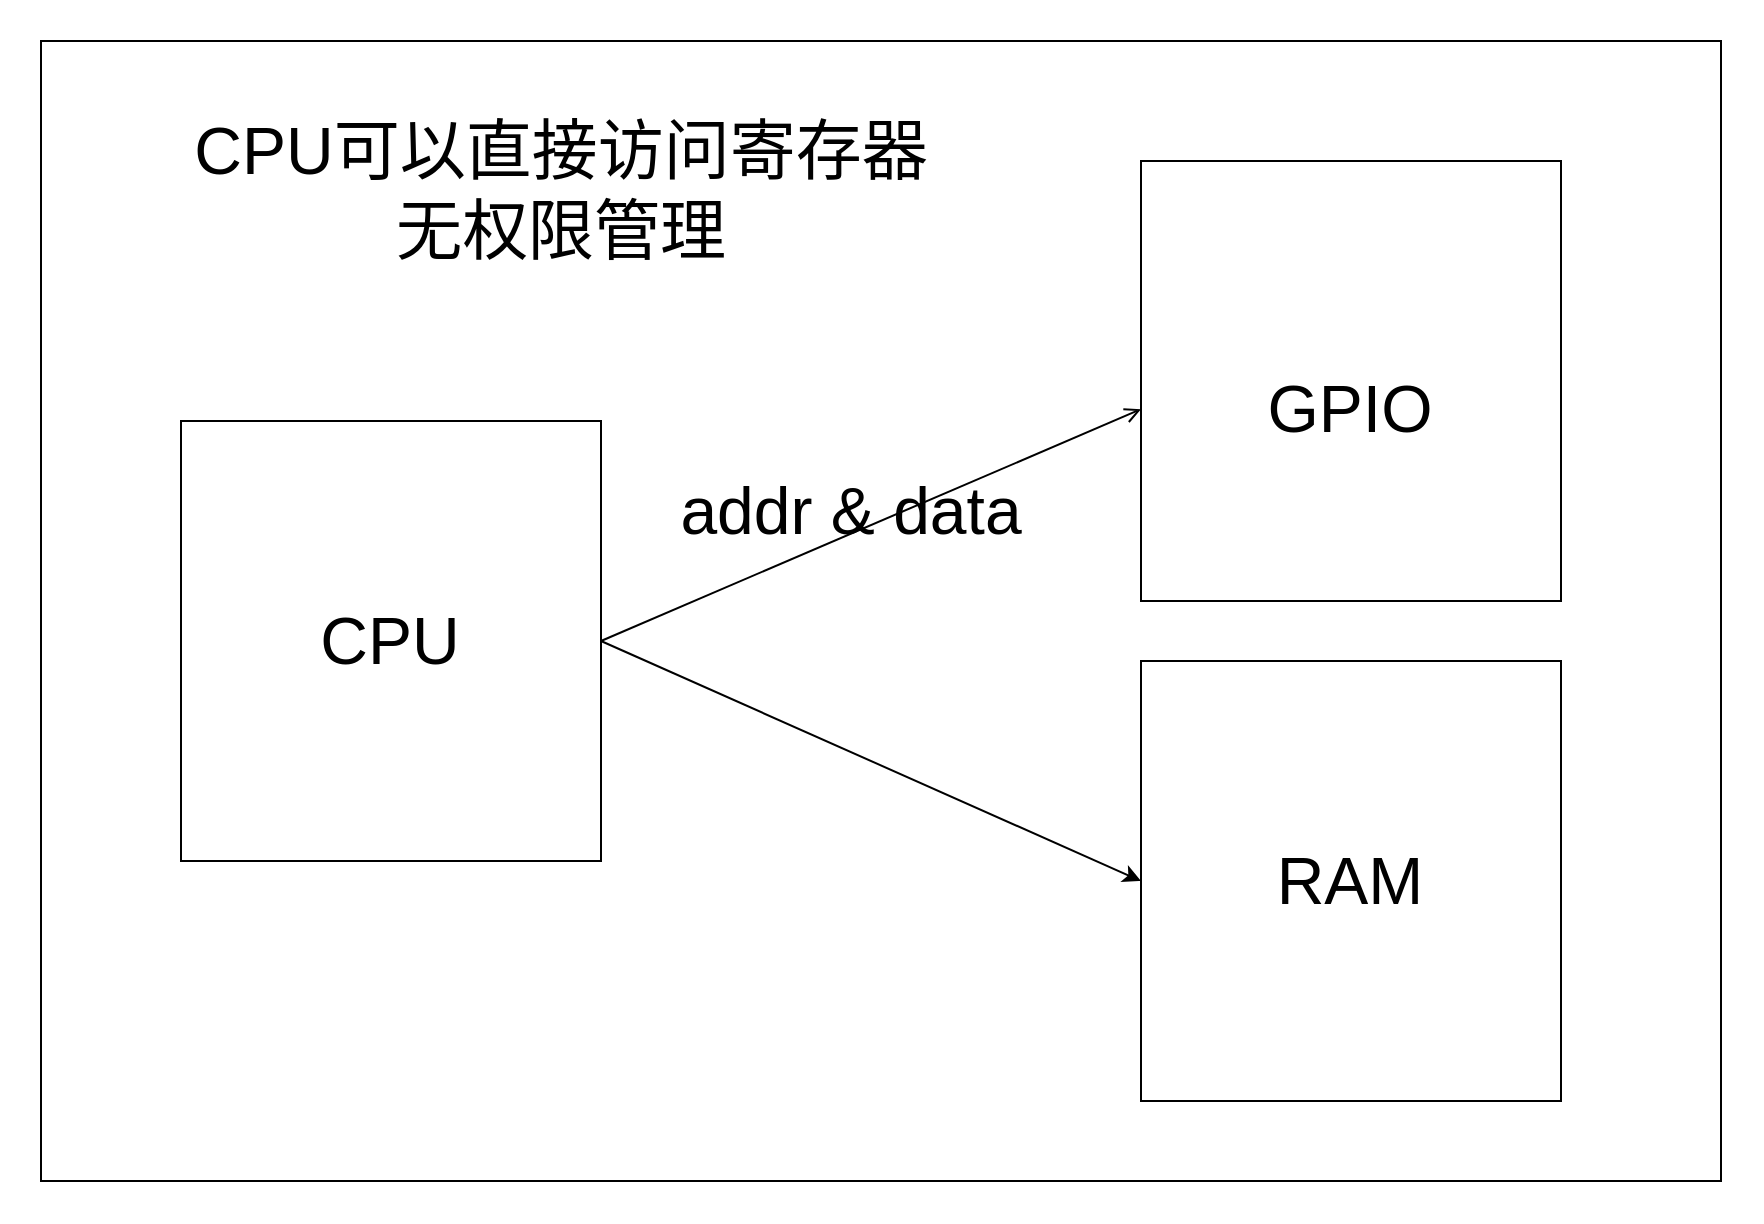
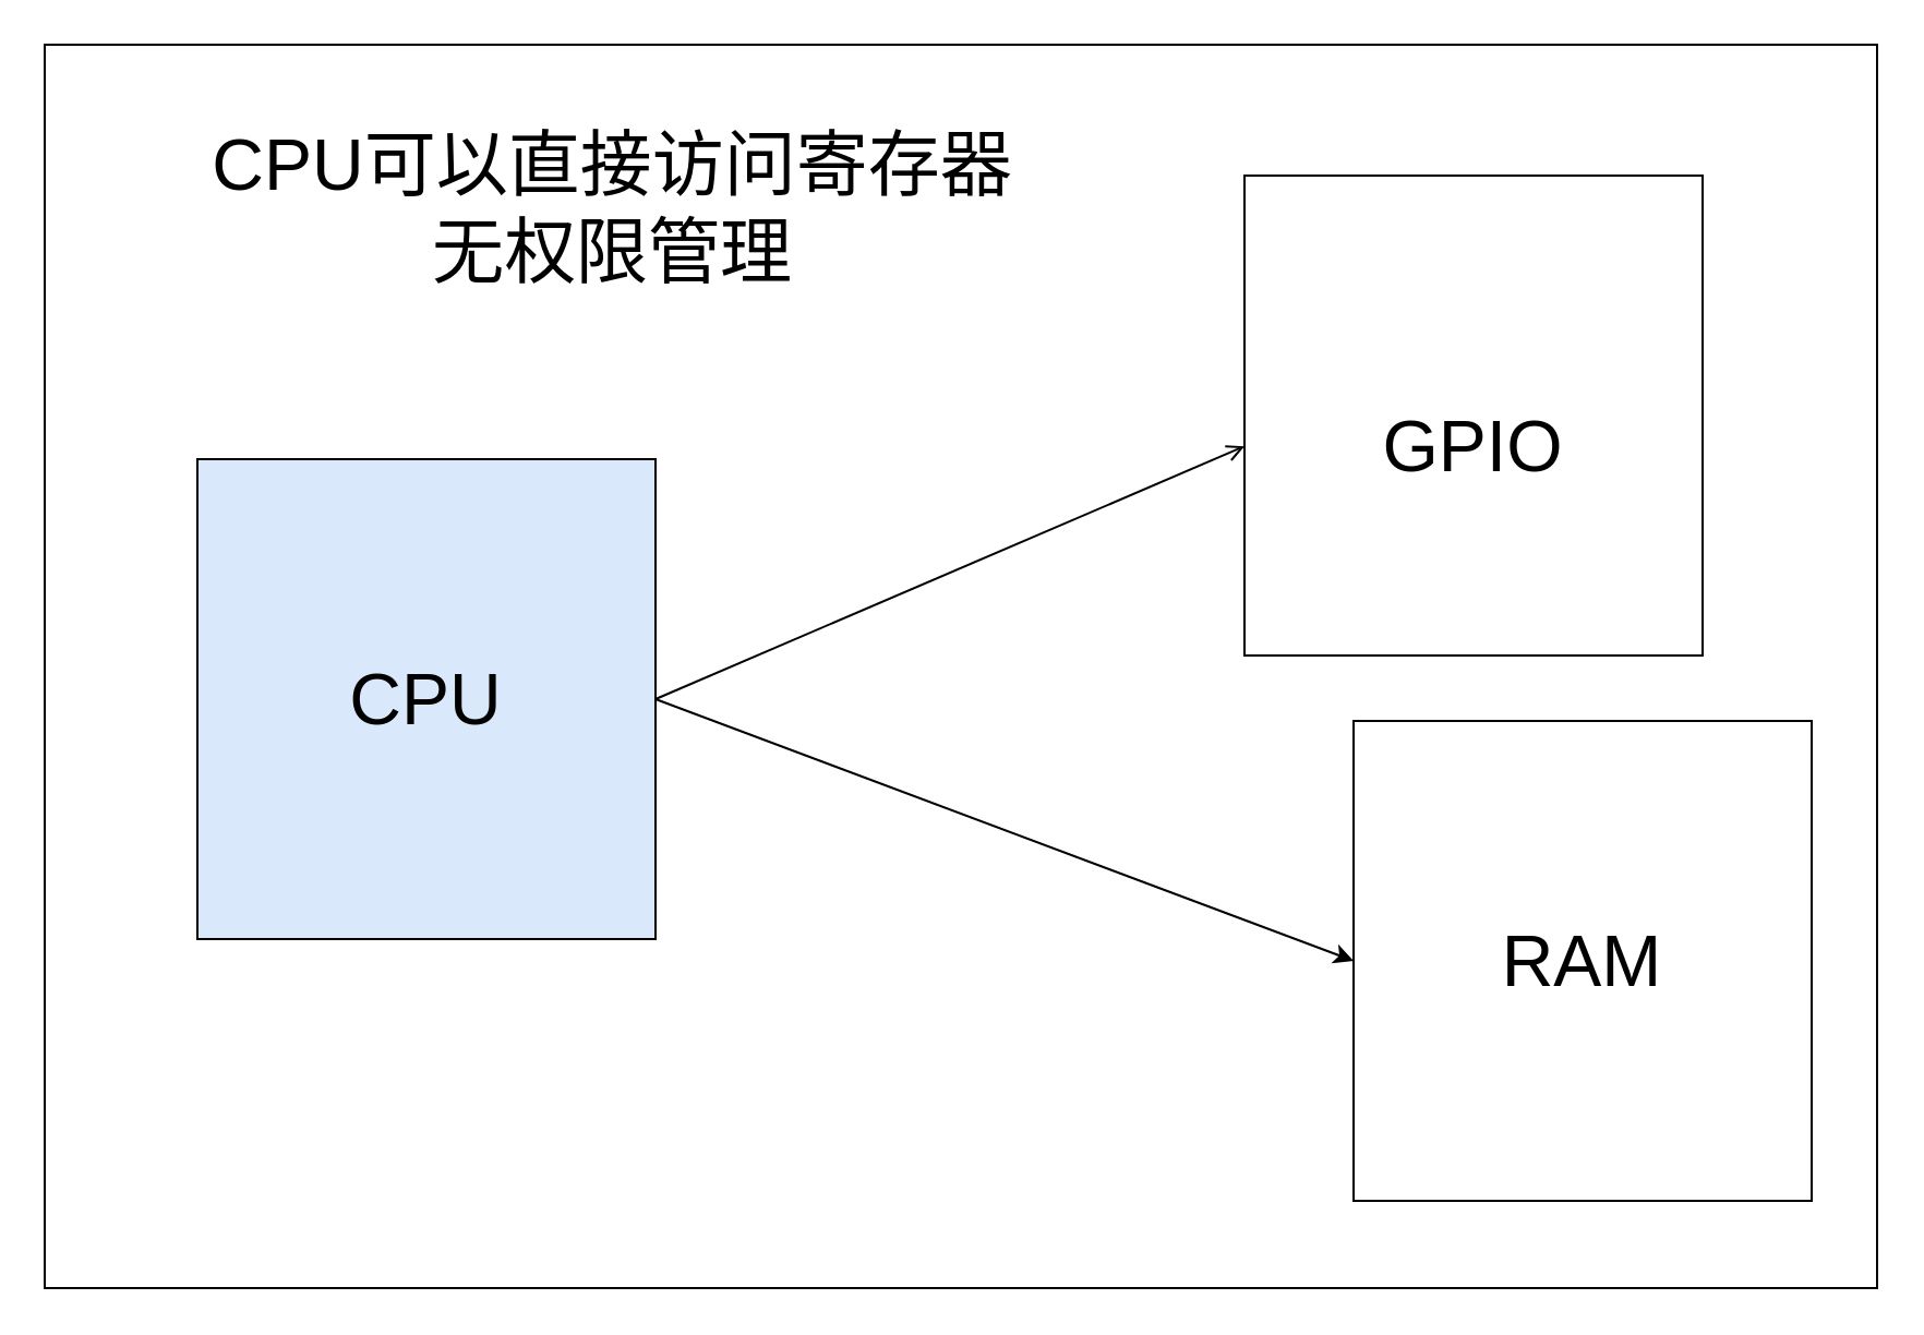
  <mxCell id="0" />
  <mxCell id="1" parent="0" />
  <mxCell id="2" value="" style="whiteSpace=wrap;html=1;" vertex="1" parent="1"><mxGeometry x="20" y="20" width="840" height="570" as="geometry" /></mxCell>
  <mxCell id="3" style="edgeStyle=none;html=1;exitX=1;exitY=0.5;exitDx=0;exitDy=0;fontSize=33;entryX=0;entryY=0.564;entryDx=0;entryDy=0;entryPerimeter=0;endArrow=open;" edge="1" parent="1" source="4" target="5"><mxGeometry relative="1" as="geometry" /></mxCell>
- <mxCell id="4" value="&lt;font style=&quot;font-size: 33px&quot;&gt;CPU&lt;/font&gt;" style="whiteSpace=wrap;html=1;" vertex="1" parent="1"><mxGeometry x="90" y="210" width="210" height="220" as="geometry" /></mxCell>
+ <mxCell id="4" value="&lt;font style=&quot;font-size: 33px&quot;&gt;CPU&lt;/font&gt;" style="whiteSpace=wrap;html=1;fillColor=#dae8fc;" vertex="1" parent="1"><mxGeometry x="90" y="210" width="210" height="220" as="geometry" /></mxCell>
  <mxCell id="5" value="&lt;br&gt;&lt;br&gt;&lt;font face=&quot;helvetica&quot;&gt;&lt;span style=&quot;font-size: 33px&quot;&gt;GPIO&lt;/span&gt;&lt;/font&gt;" style="whiteSpace=wrap;html=1;" vertex="1" parent="1"><mxGeometry x="570" y="80" width="210" height="220" as="geometry" /></mxCell>
- <mxCell id="6" value="&lt;span style=&quot;font-size: 33px&quot;&gt;RAM&lt;/span&gt;" style="whiteSpace=wrap;html=1;" vertex="1" parent="1"><mxGeometry x="570" y="330" width="210" height="220" as="geometry" /></mxCell>
+ <mxCell id="6" value="&lt;span style=&quot;font-size: 33px&quot;&gt;RAM&lt;/span&gt;" style="whiteSpace=wrap;html=1;" vertex="1" parent="1"><mxGeometry x="620" y="330" width="210" height="220" as="geometry" /></mxCell>
  <mxCell id="7" style="edgeStyle=none;html=1;exitX=1;exitY=0.5;exitDx=0;exitDy=0;fontSize=33;entryX=0;entryY=0.5;entryDx=0;entryDy=0;" edge="1" parent="1" source="4" target="6"><mxGeometry relative="1" as="geometry"><mxPoint x="310" y="330" as="sourcePoint" /><mxPoint x="580" y="214.08" as="targetPoint" /></mxGeometry></mxCell>
- <mxCell id="8" value="addr &amp;amp; data" style="text;html=1;resizable=0;autosize=1;align=center;verticalAlign=middle;points=[];fillColor=none;strokeColor=none;rounded=0;fontSize=33;" vertex="1" parent="1"><mxGeometry x="330" y="230" width="190" height="50" as="geometry" /></mxCell>
  <mxCell id="9" value="CPU可以直接访问寄存器&lt;br&gt;无权限管理" style="text;html=1;resizable=0;autosize=1;align=center;verticalAlign=middle;points=[];fillColor=none;strokeColor=none;rounded=0;fontSize=33;" vertex="1" parent="1"><mxGeometry x="90" y="50" width="380" height="90" as="geometry" /></mxCell>
